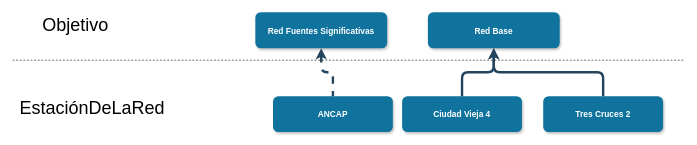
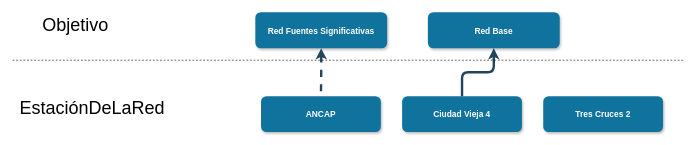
  <mxCell id="0" />
  <mxCell id="1" parent="0" />
  <mxCell id="2" value="Red Fuentes Significativas" style="rounded=1;fillColor=#10739E;strokeColor=none;shadow=1;gradientColor=none;fontStyle=1;fontColor=#FFFFFF;fontSize=14;" parent="1" vertex="1"><mxGeometry x="425" y="20" width="220" height="60" as="geometry" /></mxCell>
- <mxCell id="3" value="ANCAP" style="rounded=1;fillColor=#10739E;strokeColor=none;shadow=1;gradientColor=none;fontStyle=1;fontColor=#FFFFFF;fontSize=14;" parent="1" vertex="1"><mxGeometry x="454.5" y="160" width="200" height="60" as="geometry" /></mxCell>
+ <mxCell id="3" value="ANCAP" style="rounded=1;fillColor=#10739E;strokeColor=none;shadow=1;gradientColor=none;fontStyle=1;fontColor=#FFFFFF;fontSize=14;" parent="1" vertex="1"><mxGeometry x="434.5" y="160" width="200" height="60" as="geometry" /></mxCell>
  <mxCell id="4" value="Ciudad Vieja 4" style="rounded=1;fillColor=#10739E;strokeColor=none;shadow=1;gradientColor=none;fontStyle=1;fontColor=#FFFFFF;fontSize=14;" parent="1" vertex="1"><mxGeometry x="670" y="160" width="200" height="60" as="geometry" /></mxCell>
  <mxCell id="5" value="" style="edgeStyle=elbowEdgeStyle;elbow=vertical;strokeWidth=4;endArrow=none;endFill=0;fontStyle=1;strokeColor=#23445D;startArrow=classic;startFill=1;dashed=1;" parent="1" source="2" target="3" edge="1"><mxGeometry x="-75" y="370" width="100" height="100" as="geometry"><mxPoint x="-215" y="-30" as="sourcePoint" /><mxPoint x="-115" y="-130" as="targetPoint" /></mxGeometry></mxCell>
  <mxCell id="6" value="" style="edgeStyle=elbowEdgeStyle;elbow=vertical;strokeWidth=4;endArrow=none;endFill=0;fontStyle=1;strokeColor=#23445D;exitX=0.5;exitY=1;exitDx=0;exitDy=0;startArrow=classic;startFill=1;" parent="1" source="12" target="4" edge="1"><mxGeometry x="-75" y="370" width="100" height="100" as="geometry"><mxPoint x="-215" y="-30" as="sourcePoint" /><mxPoint x="-115" y="-130" as="targetPoint" /></mxGeometry></mxCell>
  <mxCell id="7" value="Tres Cruces 2" style="rounded=1;fillColor=#10739E;strokeColor=none;shadow=1;gradientColor=none;fontStyle=1;fontColor=#FFFFFF;fontSize=14;" parent="1" vertex="1"><mxGeometry x="905.5" y="160" width="200" height="60" as="geometry" /></mxCell>
- <mxCell id="8" value="" style="edgeStyle=elbowEdgeStyle;elbow=vertical;strokeWidth=4;endArrow=none;endFill=0;fontStyle=1;strokeColor=#23445D;startArrow=classic;startFill=1;exitX=0.5;exitY=1;exitDx=0;exitDy=0;" parent="1" source="12" target="7" edge="1"><mxGeometry x="655" y="370" width="100" height="100" as="geometry"><mxPoint x="1083" y="80" as="sourcePoint" /><mxPoint x="615" y="-130" as="targetPoint" /></mxGeometry></mxCell>
  <mxCell id="9" value="" style="endArrow=none;dashed=1;html=1;" parent="1" edge="1"><mxGeometry width="50" height="50" relative="1" as="geometry"><mxPoint x="20" y="100" as="sourcePoint" /><mxPoint x="1140" y="100" as="targetPoint" /></mxGeometry></mxCell>
  <mxCell id="10" value="&lt;font size=&quot;1&quot;&gt;&lt;span style=&quot;font-size: 30px&quot;&gt;Objetivo&lt;br&gt;&lt;/span&gt;&lt;/font&gt;" style="text;html=1;resizable=0;points=[];autosize=1;align=left;verticalAlign=top;spacingTop=-4;" parent="1" vertex="1"><mxGeometry x="68" y="20" width="130" height="20" as="geometry" /></mxCell>
  <mxCell id="11" value="&lt;span style=&quot;font-size: 30px&quot;&gt;EstaciónDeLaRed&lt;br&gt;&lt;/span&gt;" style="text;html=1;resizable=0;points=[];autosize=1;align=left;verticalAlign=top;spacingTop=-4;" parent="1" vertex="1"><mxGeometry x="30" y="160" width="260" height="20" as="geometry" /></mxCell>
  <mxCell id="12" value="Red Base" style="rounded=1;fillColor=#10739E;strokeColor=none;shadow=1;gradientColor=none;fontStyle=1;fontColor=#FFFFFF;fontSize=14;" parent="1" vertex="1"><mxGeometry x="713" y="20" width="220" height="60" as="geometry" /></mxCell>
